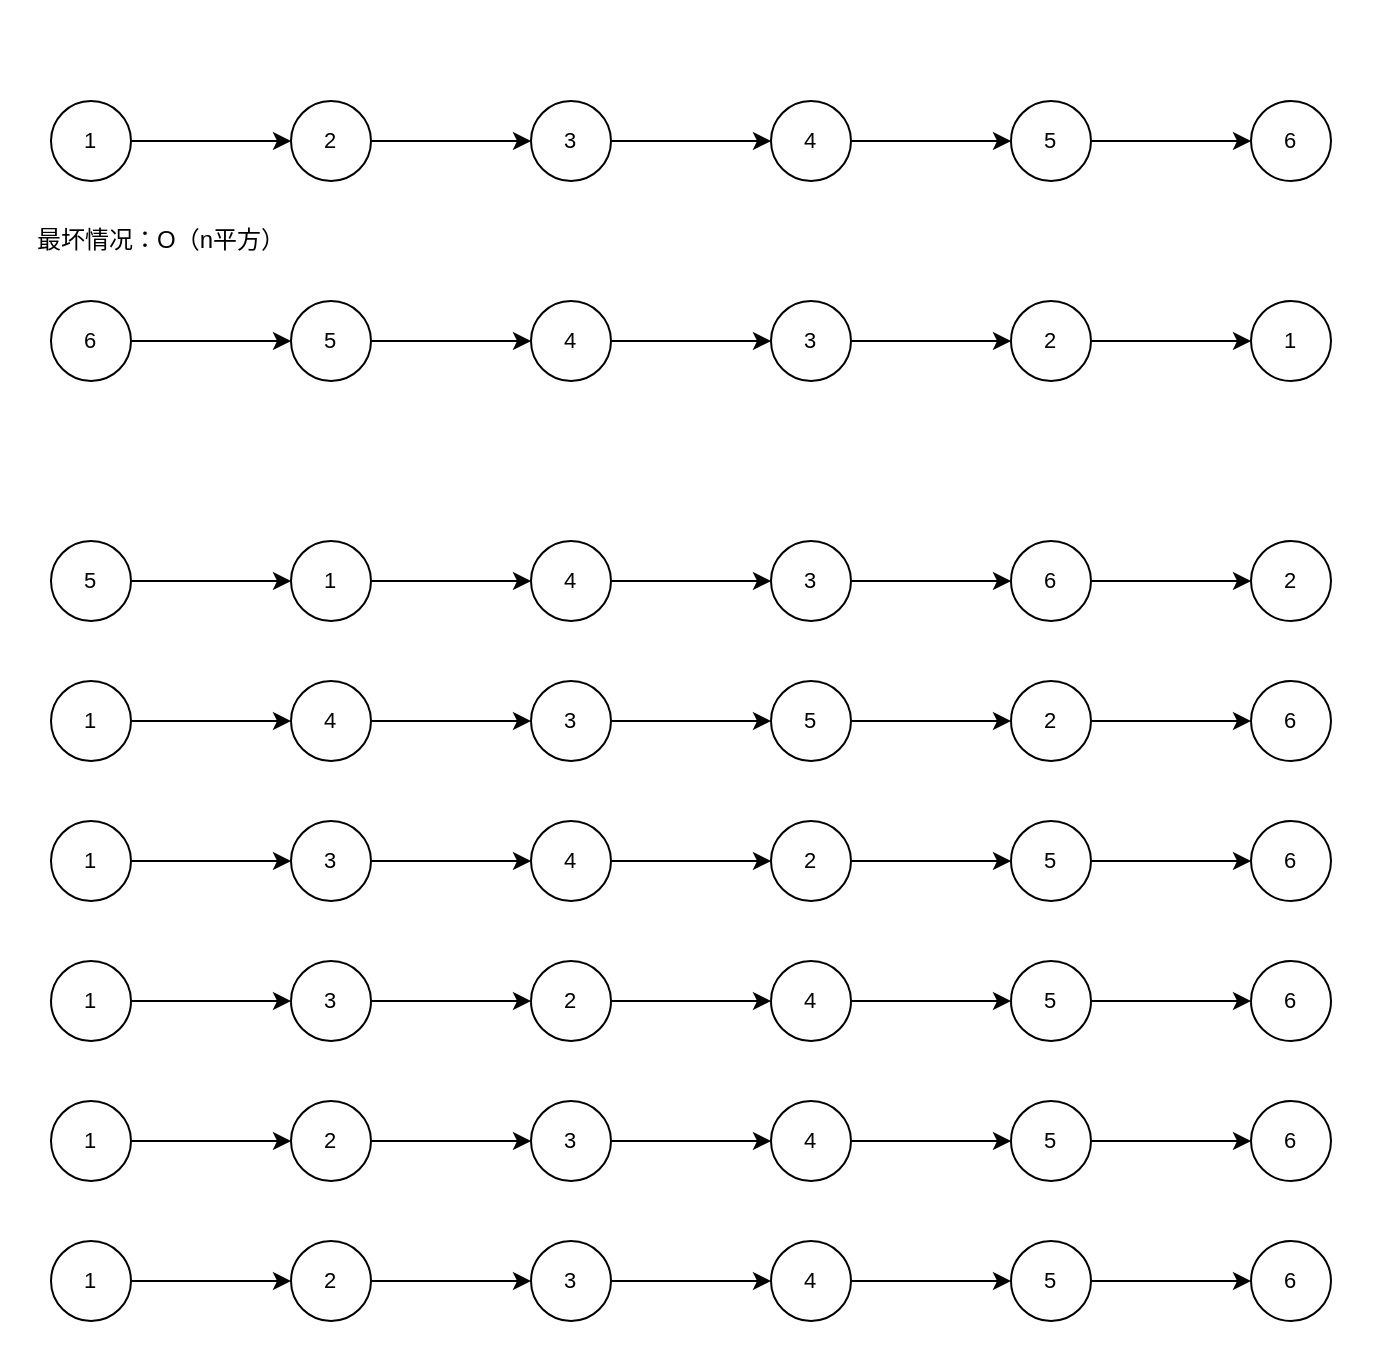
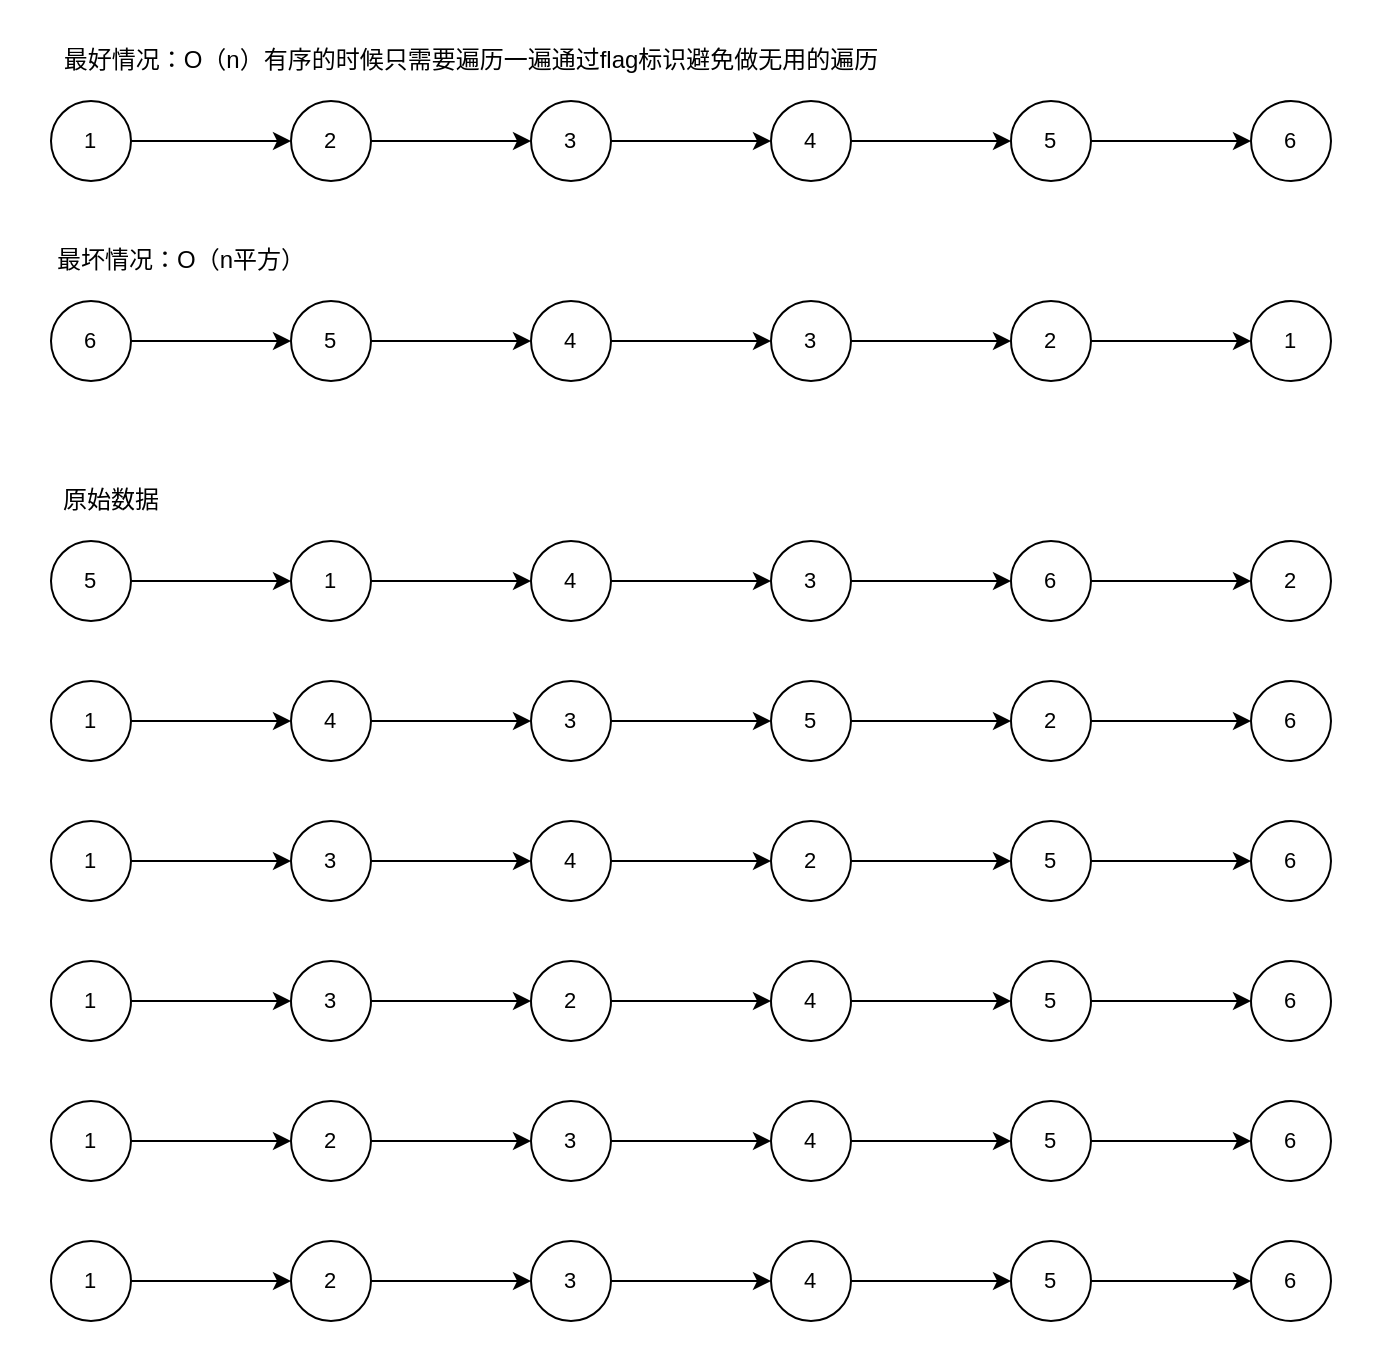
  <mxCell id="0" />
  <mxCell id="1" parent="0" />
  <mxCell id="2" value="" style="edgeStyle=none;html=1;" edge="1" parent="1" source="3" target="5"><mxGeometry relative="1" as="geometry" /></mxCell>
  <mxCell id="3" value="1" style="ellipse;whiteSpace=wrap;html=1;aspect=fixed;labelBackgroundColor=default;endArrow=classic;fontSize=11;rounded=1;" vertex="1" parent="1"><mxGeometry x="25" y="50" width="40" height="40" as="geometry" /></mxCell>
  <mxCell id="4" value="" style="edgeStyle=none;html=1;" edge="1" parent="1" source="5" target="7"><mxGeometry relative="1" as="geometry" /></mxCell>
  <mxCell id="5" value="2" style="ellipse;whiteSpace=wrap;html=1;aspect=fixed;labelBackgroundColor=default;endArrow=classic;fontSize=11;rounded=1;" vertex="1" parent="1"><mxGeometry x="145" y="50" width="40" height="40" as="geometry" /></mxCell>
  <mxCell id="6" value="" style="edgeStyle=none;html=1;" edge="1" parent="1" source="7" target="9"><mxGeometry relative="1" as="geometry" /></mxCell>
  <mxCell id="7" value="3" style="ellipse;whiteSpace=wrap;html=1;aspect=fixed;labelBackgroundColor=default;endArrow=classic;fontSize=11;rounded=1;" vertex="1" parent="1"><mxGeometry x="265" y="50" width="40" height="40" as="geometry" /></mxCell>
  <mxCell id="8" value="" style="edgeStyle=none;html=1;" edge="1" parent="1" source="9" target="11"><mxGeometry relative="1" as="geometry" /></mxCell>
  <mxCell id="9" value="4" style="ellipse;whiteSpace=wrap;html=1;aspect=fixed;labelBackgroundColor=default;endArrow=classic;fontSize=11;rounded=1;" vertex="1" parent="1"><mxGeometry x="385" y="50" width="40" height="40" as="geometry" /></mxCell>
  <mxCell id="10" value="" style="edgeStyle=none;html=1;" edge="1" parent="1" source="11" target="12"><mxGeometry relative="1" as="geometry" /></mxCell>
  <mxCell id="11" value="5" style="ellipse;whiteSpace=wrap;html=1;aspect=fixed;labelBackgroundColor=default;endArrow=classic;fontSize=11;rounded=1;" vertex="1" parent="1"><mxGeometry x="505" y="50" width="40" height="40" as="geometry" /></mxCell>
  <mxCell id="12" value="6" style="ellipse;whiteSpace=wrap;html=1;aspect=fixed;labelBackgroundColor=default;endArrow=classic;fontSize=11;rounded=1;" vertex="1" parent="1"><mxGeometry x="625" y="50" width="40" height="40" as="geometry" /></mxCell>
  <mxCell id="13" value="" style="edgeStyle=none;html=1;" edge="1" parent="1" source="14" target="16"><mxGeometry relative="1" as="geometry" /></mxCell>
  <mxCell id="14" value="6" style="ellipse;whiteSpace=wrap;html=1;aspect=fixed;labelBackgroundColor=default;endArrow=classic;fontSize=11;rounded=1;" vertex="1" parent="1"><mxGeometry x="25" y="150" width="40" height="40" as="geometry" /></mxCell>
  <mxCell id="15" value="" style="edgeStyle=none;html=1;" edge="1" parent="1" source="16" target="18"><mxGeometry relative="1" as="geometry" /></mxCell>
  <mxCell id="16" value="5" style="ellipse;whiteSpace=wrap;html=1;aspect=fixed;labelBackgroundColor=default;endArrow=classic;fontSize=11;rounded=1;" vertex="1" parent="1"><mxGeometry x="145" y="150" width="40" height="40" as="geometry" /></mxCell>
  <mxCell id="17" value="" style="edgeStyle=none;html=1;" edge="1" parent="1" source="18" target="20"><mxGeometry relative="1" as="geometry" /></mxCell>
  <mxCell id="18" value="4" style="ellipse;whiteSpace=wrap;html=1;aspect=fixed;labelBackgroundColor=default;endArrow=classic;fontSize=11;rounded=1;" vertex="1" parent="1"><mxGeometry x="265" y="150" width="40" height="40" as="geometry" /></mxCell>
  <mxCell id="19" value="" style="edgeStyle=none;html=1;" edge="1" parent="1" source="20" target="22"><mxGeometry relative="1" as="geometry" /></mxCell>
  <mxCell id="20" value="3" style="ellipse;whiteSpace=wrap;html=1;aspect=fixed;labelBackgroundColor=default;endArrow=classic;fontSize=11;rounded=1;" vertex="1" parent="1"><mxGeometry x="385" y="150" width="40" height="40" as="geometry" /></mxCell>
  <mxCell id="21" value="" style="edgeStyle=none;html=1;" edge="1" parent="1" source="22" target="23"><mxGeometry relative="1" as="geometry" /></mxCell>
  <mxCell id="22" value="2" style="ellipse;whiteSpace=wrap;html=1;aspect=fixed;labelBackgroundColor=default;endArrow=classic;fontSize=11;rounded=1;" vertex="1" parent="1"><mxGeometry x="505" y="150" width="40" height="40" as="geometry" /></mxCell>
  <mxCell id="23" value="1" style="ellipse;whiteSpace=wrap;html=1;aspect=fixed;labelBackgroundColor=default;endArrow=classic;fontSize=11;rounded=1;" vertex="1" parent="1"><mxGeometry x="625" y="150" width="40" height="40" as="geometry" /></mxCell>
- <mxCell id="25" value="最坏情况：O（n平方）" style="text;html=1;align=center;verticalAlign=middle;resizable=0;points=[];autosize=1;strokeColor=none;fillColor=none;" vertex="1" parent="1"><mxGeometry x="10" y="110" width="140" height="20" as="geometry" /></mxCell>
+ <mxCell id="24" value="最好情况：O（n）有序的时候只需要遍历一遍通过flag标识避免做无用的遍历" style="text;html=1;align=center;verticalAlign=middle;resizable=0;points=[];autosize=1;strokeColor=none;fillColor=none;" vertex="1" parent="1"><mxGeometry x="25" y="20" width="420" height="20" as="geometry" /></mxCell>
+ <mxCell id="25" value="最坏情况：O（n平方）" style="text;html=1;align=center;verticalAlign=middle;resizable=0;points=[];autosize=1;strokeColor=none;fillColor=none;" vertex="1" parent="1"><mxGeometry x="20" y="120" width="140" height="20" as="geometry" /></mxCell>
  <mxCell id="26" value="" style="edgeStyle=none;html=1;" edge="1" parent="1" source="27" target="29"><mxGeometry relative="1" as="geometry" /></mxCell>
  <mxCell id="27" value="5" style="ellipse;whiteSpace=wrap;html=1;aspect=fixed;labelBackgroundColor=default;endArrow=classic;fontSize=11;rounded=1;" vertex="1" parent="1"><mxGeometry x="25" y="270" width="40" height="40" as="geometry" /></mxCell>
  <mxCell id="28" value="" style="edgeStyle=none;html=1;" edge="1" parent="1" source="29" target="31"><mxGeometry relative="1" as="geometry" /></mxCell>
  <mxCell id="29" value="1" style="ellipse;whiteSpace=wrap;html=1;aspect=fixed;labelBackgroundColor=default;endArrow=classic;fontSize=11;rounded=1;" vertex="1" parent="1"><mxGeometry x="145" y="270" width="40" height="40" as="geometry" /></mxCell>
  <mxCell id="30" value="" style="edgeStyle=none;html=1;" edge="1" parent="1" source="31" target="33"><mxGeometry relative="1" as="geometry" /></mxCell>
  <mxCell id="31" value="4" style="ellipse;whiteSpace=wrap;html=1;aspect=fixed;labelBackgroundColor=default;endArrow=classic;fontSize=11;rounded=1;" vertex="1" parent="1"><mxGeometry x="265" y="270" width="40" height="40" as="geometry" /></mxCell>
  <mxCell id="32" value="" style="edgeStyle=none;html=1;" edge="1" parent="1" source="33" target="35"><mxGeometry relative="1" as="geometry" /></mxCell>
  <mxCell id="33" value="3" style="ellipse;whiteSpace=wrap;html=1;aspect=fixed;labelBackgroundColor=default;endArrow=classic;fontSize=11;rounded=1;" vertex="1" parent="1"><mxGeometry x="385" y="270" width="40" height="40" as="geometry" /></mxCell>
  <mxCell id="34" value="" style="edgeStyle=none;html=1;" edge="1" parent="1" source="35" target="36"><mxGeometry relative="1" as="geometry" /></mxCell>
  <mxCell id="35" value="6" style="ellipse;whiteSpace=wrap;html=1;aspect=fixed;labelBackgroundColor=default;endArrow=classic;fontSize=11;rounded=1;" vertex="1" parent="1"><mxGeometry x="505" y="270" width="40" height="40" as="geometry" /></mxCell>
  <mxCell id="36" value="2" style="ellipse;whiteSpace=wrap;html=1;aspect=fixed;labelBackgroundColor=default;endArrow=classic;fontSize=11;rounded=1;" vertex="1" parent="1"><mxGeometry x="625" y="270" width="40" height="40" as="geometry" /></mxCell>
+ <mxCell id="37" value="原始数据" style="text;html=1;align=center;verticalAlign=middle;resizable=0;points=[];autosize=1;strokeColor=none;fillColor=none;" vertex="1" parent="1"><mxGeometry x="25" y="240" width="60" height="20" as="geometry" /></mxCell>
  <mxCell id="38" value="" style="edgeStyle=none;html=1;" edge="1" parent="1" source="39" target="41"><mxGeometry relative="1" as="geometry" /></mxCell>
  <mxCell id="39" value="1" style="ellipse;whiteSpace=wrap;html=1;aspect=fixed;labelBackgroundColor=default;endArrow=classic;fontSize=11;rounded=1;" vertex="1" parent="1"><mxGeometry x="25" y="340" width="40" height="40" as="geometry" /></mxCell>
  <mxCell id="40" value="" style="edgeStyle=none;html=1;" edge="1" parent="1" source="41" target="43"><mxGeometry relative="1" as="geometry" /></mxCell>
  <mxCell id="41" value="4" style="ellipse;whiteSpace=wrap;html=1;aspect=fixed;labelBackgroundColor=default;endArrow=classic;fontSize=11;rounded=1;" vertex="1" parent="1"><mxGeometry x="145" y="340" width="40" height="40" as="geometry" /></mxCell>
  <mxCell id="42" value="" style="edgeStyle=none;html=1;" edge="1" parent="1" source="43" target="45"><mxGeometry relative="1" as="geometry" /></mxCell>
  <mxCell id="43" value="3" style="ellipse;whiteSpace=wrap;html=1;aspect=fixed;labelBackgroundColor=default;endArrow=classic;fontSize=11;rounded=1;" vertex="1" parent="1"><mxGeometry x="265" y="340" width="40" height="40" as="geometry" /></mxCell>
  <mxCell id="44" value="" style="edgeStyle=none;html=1;" edge="1" parent="1" source="45" target="47"><mxGeometry relative="1" as="geometry" /></mxCell>
  <mxCell id="45" value="5" style="ellipse;whiteSpace=wrap;html=1;aspect=fixed;labelBackgroundColor=default;endArrow=classic;fontSize=11;rounded=1;" vertex="1" parent="1"><mxGeometry x="385" y="340" width="40" height="40" as="geometry" /></mxCell>
  <mxCell id="46" value="" style="edgeStyle=none;html=1;" edge="1" parent="1" source="47" target="48"><mxGeometry relative="1" as="geometry" /></mxCell>
  <mxCell id="47" value="2" style="ellipse;whiteSpace=wrap;html=1;aspect=fixed;labelBackgroundColor=default;endArrow=classic;fontSize=11;rounded=1;" vertex="1" parent="1"><mxGeometry x="505" y="340" width="40" height="40" as="geometry" /></mxCell>
  <mxCell id="48" value="6" style="ellipse;whiteSpace=wrap;html=1;aspect=fixed;labelBackgroundColor=default;endArrow=classic;fontSize=11;rounded=1;" vertex="1" parent="1"><mxGeometry x="625" y="340" width="40" height="40" as="geometry" /></mxCell>
  <mxCell id="49" value="" style="edgeStyle=none;html=1;" edge="1" parent="1" source="50" target="52"><mxGeometry relative="1" as="geometry" /></mxCell>
  <mxCell id="50" value="1" style="ellipse;whiteSpace=wrap;html=1;aspect=fixed;labelBackgroundColor=default;endArrow=classic;fontSize=11;rounded=1;" vertex="1" parent="1"><mxGeometry x="25" y="410" width="40" height="40" as="geometry" /></mxCell>
  <mxCell id="51" value="" style="edgeStyle=none;html=1;" edge="1" parent="1" source="52" target="54"><mxGeometry relative="1" as="geometry" /></mxCell>
  <mxCell id="52" value="3" style="ellipse;whiteSpace=wrap;html=1;aspect=fixed;labelBackgroundColor=default;endArrow=classic;fontSize=11;rounded=1;" vertex="1" parent="1"><mxGeometry x="145" y="410" width="40" height="40" as="geometry" /></mxCell>
  <mxCell id="53" value="" style="edgeStyle=none;html=1;" edge="1" parent="1" source="54" target="56"><mxGeometry relative="1" as="geometry" /></mxCell>
  <mxCell id="54" value="4" style="ellipse;whiteSpace=wrap;html=1;aspect=fixed;labelBackgroundColor=default;endArrow=classic;fontSize=11;rounded=1;" vertex="1" parent="1"><mxGeometry x="265" y="410" width="40" height="40" as="geometry" /></mxCell>
  <mxCell id="55" value="" style="edgeStyle=none;html=1;" edge="1" parent="1" source="56" target="58"><mxGeometry relative="1" as="geometry" /></mxCell>
  <mxCell id="56" value="2" style="ellipse;whiteSpace=wrap;html=1;aspect=fixed;labelBackgroundColor=default;endArrow=classic;fontSize=11;rounded=1;" vertex="1" parent="1"><mxGeometry x="385" y="410" width="40" height="40" as="geometry" /></mxCell>
  <mxCell id="57" value="" style="edgeStyle=none;html=1;" edge="1" parent="1" source="58" target="59"><mxGeometry relative="1" as="geometry" /></mxCell>
  <mxCell id="58" value="5" style="ellipse;whiteSpace=wrap;html=1;aspect=fixed;labelBackgroundColor=default;endArrow=classic;fontSize=11;rounded=1;" vertex="1" parent="1"><mxGeometry x="505" y="410" width="40" height="40" as="geometry" /></mxCell>
  <mxCell id="59" value="6" style="ellipse;whiteSpace=wrap;html=1;aspect=fixed;labelBackgroundColor=default;endArrow=classic;fontSize=11;rounded=1;" vertex="1" parent="1"><mxGeometry x="625" y="410" width="40" height="40" as="geometry" /></mxCell>
  <mxCell id="60" value="" style="edgeStyle=none;html=1;" edge="1" parent="1" source="61" target="63"><mxGeometry relative="1" as="geometry" /></mxCell>
  <mxCell id="61" value="1" style="ellipse;whiteSpace=wrap;html=1;aspect=fixed;labelBackgroundColor=default;endArrow=classic;fontSize=11;rounded=1;" vertex="1" parent="1"><mxGeometry x="25" y="480" width="40" height="40" as="geometry" /></mxCell>
  <mxCell id="62" value="" style="edgeStyle=none;html=1;" edge="1" parent="1" source="63" target="65"><mxGeometry relative="1" as="geometry" /></mxCell>
  <mxCell id="63" value="3" style="ellipse;whiteSpace=wrap;html=1;aspect=fixed;labelBackgroundColor=default;endArrow=classic;fontSize=11;rounded=1;" vertex="1" parent="1"><mxGeometry x="145" y="480" width="40" height="40" as="geometry" /></mxCell>
  <mxCell id="64" value="" style="edgeStyle=none;html=1;" edge="1" parent="1" source="65" target="67"><mxGeometry relative="1" as="geometry" /></mxCell>
  <mxCell id="65" value="2" style="ellipse;whiteSpace=wrap;html=1;aspect=fixed;labelBackgroundColor=default;endArrow=classic;fontSize=11;rounded=1;" vertex="1" parent="1"><mxGeometry x="265" y="480" width="40" height="40" as="geometry" /></mxCell>
  <mxCell id="66" value="" style="edgeStyle=none;html=1;" edge="1" parent="1" source="67" target="69"><mxGeometry relative="1" as="geometry" /></mxCell>
  <mxCell id="67" value="4" style="ellipse;whiteSpace=wrap;html=1;aspect=fixed;labelBackgroundColor=default;endArrow=classic;fontSize=11;rounded=1;" vertex="1" parent="1"><mxGeometry x="385" y="480" width="40" height="40" as="geometry" /></mxCell>
  <mxCell id="68" value="" style="edgeStyle=none;html=1;" edge="1" parent="1" source="69" target="70"><mxGeometry relative="1" as="geometry" /></mxCell>
  <mxCell id="69" value="5" style="ellipse;whiteSpace=wrap;html=1;aspect=fixed;labelBackgroundColor=default;endArrow=classic;fontSize=11;rounded=1;" vertex="1" parent="1"><mxGeometry x="505" y="480" width="40" height="40" as="geometry" /></mxCell>
  <mxCell id="70" value="6" style="ellipse;whiteSpace=wrap;html=1;aspect=fixed;labelBackgroundColor=default;endArrow=classic;fontSize=11;rounded=1;" vertex="1" parent="1"><mxGeometry x="625" y="480" width="40" height="40" as="geometry" /></mxCell>
  <mxCell id="71" value="" style="edgeStyle=none;html=1;" edge="1" parent="1" source="72" target="74"><mxGeometry relative="1" as="geometry" /></mxCell>
  <mxCell id="72" value="1" style="ellipse;whiteSpace=wrap;html=1;aspect=fixed;labelBackgroundColor=default;endArrow=classic;fontSize=11;rounded=1;" vertex="1" parent="1"><mxGeometry x="25" y="550" width="40" height="40" as="geometry" /></mxCell>
  <mxCell id="73" value="" style="edgeStyle=none;html=1;" edge="1" parent="1" source="74" target="76"><mxGeometry relative="1" as="geometry" /></mxCell>
  <mxCell id="74" value="2" style="ellipse;whiteSpace=wrap;html=1;aspect=fixed;labelBackgroundColor=default;endArrow=classic;fontSize=11;rounded=1;" vertex="1" parent="1"><mxGeometry x="145" y="550" width="40" height="40" as="geometry" /></mxCell>
  <mxCell id="75" value="" style="edgeStyle=none;html=1;" edge="1" parent="1" source="76" target="78"><mxGeometry relative="1" as="geometry" /></mxCell>
  <mxCell id="76" value="3" style="ellipse;whiteSpace=wrap;html=1;aspect=fixed;labelBackgroundColor=default;endArrow=classic;fontSize=11;rounded=1;" vertex="1" parent="1"><mxGeometry x="265" y="550" width="40" height="40" as="geometry" /></mxCell>
  <mxCell id="77" value="" style="edgeStyle=none;html=1;" edge="1" parent="1" source="78" target="80"><mxGeometry relative="1" as="geometry" /></mxCell>
  <mxCell id="78" value="4" style="ellipse;whiteSpace=wrap;html=1;aspect=fixed;labelBackgroundColor=default;endArrow=classic;fontSize=11;rounded=1;" vertex="1" parent="1"><mxGeometry x="385" y="550" width="40" height="40" as="geometry" /></mxCell>
  <mxCell id="79" value="" style="edgeStyle=none;html=1;" edge="1" parent="1" source="80" target="81"><mxGeometry relative="1" as="geometry" /></mxCell>
  <mxCell id="80" value="5" style="ellipse;whiteSpace=wrap;html=1;aspect=fixed;labelBackgroundColor=default;endArrow=classic;fontSize=11;rounded=1;" vertex="1" parent="1"><mxGeometry x="505" y="550" width="40" height="40" as="geometry" /></mxCell>
  <mxCell id="81" value="6" style="ellipse;whiteSpace=wrap;html=1;aspect=fixed;labelBackgroundColor=default;endArrow=classic;fontSize=11;rounded=1;" vertex="1" parent="1"><mxGeometry x="625" y="550" width="40" height="40" as="geometry" /></mxCell>
  <mxCell id="82" value="" style="edgeStyle=none;html=1;" edge="1" parent="1" source="83" target="85"><mxGeometry relative="1" as="geometry" /></mxCell>
  <mxCell id="83" value="1" style="ellipse;whiteSpace=wrap;html=1;aspect=fixed;labelBackgroundColor=default;endArrow=classic;fontSize=11;rounded=1;" vertex="1" parent="1"><mxGeometry x="25" y="620" width="40" height="40" as="geometry" /></mxCell>
  <mxCell id="84" value="" style="edgeStyle=none;html=1;" edge="1" parent="1" source="85" target="87"><mxGeometry relative="1" as="geometry" /></mxCell>
  <mxCell id="85" value="2" style="ellipse;whiteSpace=wrap;html=1;aspect=fixed;labelBackgroundColor=default;endArrow=classic;fontSize=11;rounded=1;" vertex="1" parent="1"><mxGeometry x="145" y="620" width="40" height="40" as="geometry" /></mxCell>
  <mxCell id="86" value="" style="edgeStyle=none;html=1;" edge="1" parent="1" source="87" target="89"><mxGeometry relative="1" as="geometry" /></mxCell>
  <mxCell id="87" value="3" style="ellipse;whiteSpace=wrap;html=1;aspect=fixed;labelBackgroundColor=default;endArrow=classic;fontSize=11;rounded=1;" vertex="1" parent="1"><mxGeometry x="265" y="620" width="40" height="40" as="geometry" /></mxCell>
  <mxCell id="88" value="" style="edgeStyle=none;html=1;" edge="1" parent="1" source="89" target="91"><mxGeometry relative="1" as="geometry" /></mxCell>
  <mxCell id="89" value="4" style="ellipse;whiteSpace=wrap;html=1;aspect=fixed;labelBackgroundColor=default;endArrow=classic;fontSize=11;rounded=1;" vertex="1" parent="1"><mxGeometry x="385" y="620" width="40" height="40" as="geometry" /></mxCell>
  <mxCell id="90" value="" style="edgeStyle=none;html=1;" edge="1" parent="1" source="91" target="92"><mxGeometry relative="1" as="geometry" /></mxCell>
  <mxCell id="91" value="5" style="ellipse;whiteSpace=wrap;html=1;aspect=fixed;labelBackgroundColor=default;endArrow=classic;fontSize=11;rounded=1;" vertex="1" parent="1"><mxGeometry x="505" y="620" width="40" height="40" as="geometry" /></mxCell>
  <mxCell id="92" value="6" style="ellipse;whiteSpace=wrap;html=1;aspect=fixed;labelBackgroundColor=default;endArrow=classic;fontSize=11;rounded=1;" vertex="1" parent="1"><mxGeometry x="625" y="620" width="40" height="40" as="geometry" /></mxCell>
